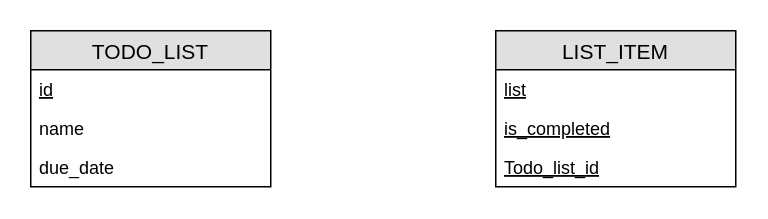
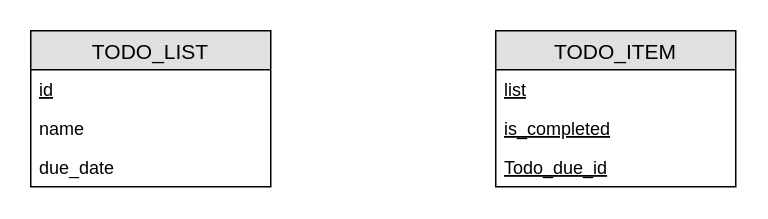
  <mxCell id="0" />
  <mxCell id="1" parent="0" />
  <mxCell id="2" value="TODO_LIST" style="swimlane;fontStyle=0;childLayout=stackLayout;horizontal=1;startSize=26;fillColor=#e0e0e0;horizontalStack=0;resizeParent=1;resizeParentMax=0;resizeLast=0;collapsible=1;marginBottom=0;swimlaneFillColor=#ffffff;align=center;fontSize=14;" vertex="1" parent="1"><mxGeometry x="20" y="20" width="160" height="104" as="geometry" /></mxCell>
  <mxCell id="3" value="id" style="text;strokeColor=none;fillColor=none;spacingLeft=4;spacingRight=4;overflow=hidden;rotatable=0;points=[[0,0.5],[1,0.5]];portConstraint=eastwest;fontSize=12;fontStyle=4" vertex="1" parent="2"><mxGeometry y="26" width="160" height="26" as="geometry" /></mxCell>
  <mxCell id="4" value="name" style="text;strokeColor=none;fillColor=none;spacingLeft=4;spacingRight=4;overflow=hidden;rotatable=0;points=[[0,0.5],[1,0.5]];portConstraint=eastwest;fontSize=12;" vertex="1" parent="2"><mxGeometry y="52" width="160" height="26" as="geometry" /></mxCell>
  <mxCell id="5" value="due_date" style="text;strokeColor=none;fillColor=none;spacingLeft=4;spacingRight=4;overflow=hidden;rotatable=0;points=[[0,0.5],[1,0.5]];portConstraint=eastwest;fontSize=12;" vertex="1" parent="2"><mxGeometry y="78" width="160" height="26" as="geometry" /></mxCell>
- <mxCell id="6" value="LIST_ITEM" style="swimlane;fontStyle=0;childLayout=stackLayout;horizontal=1;startSize=26;fillColor=#e0e0e0;horizontalStack=0;resizeParent=1;resizeParentMax=0;resizeLast=0;collapsible=1;marginBottom=0;swimlaneFillColor=#ffffff;align=center;fontSize=14;" vertex="1" parent="1"><mxGeometry x="330" y="20" width="160" height="104" as="geometry" /></mxCell>
+ <mxCell id="6" value="TODO_ITEM" style="swimlane;fontStyle=0;childLayout=stackLayout;horizontal=1;startSize=26;fillColor=#e0e0e0;horizontalStack=0;resizeParent=1;resizeParentMax=0;resizeLast=0;collapsible=1;marginBottom=0;swimlaneFillColor=#ffffff;align=center;fontSize=14;" vertex="1" parent="1"><mxGeometry x="330" y="20" width="160" height="104" as="geometry" /></mxCell>
  <mxCell id="7" value="list" style="text;strokeColor=none;fillColor=none;spacingLeft=4;spacingRight=4;overflow=hidden;rotatable=0;points=[[0,0.5],[1,0.5]];portConstraint=eastwest;fontSize=12;fontStyle=4" vertex="1" parent="6"><mxGeometry y="26" width="160" height="26" as="geometry" /></mxCell>
  <mxCell id="8" value="is_completed" style="text;strokeColor=none;fillColor=none;spacingLeft=4;spacingRight=4;overflow=hidden;rotatable=0;points=[[0,0.5],[1,0.5]];portConstraint=eastwest;fontSize=12;fontStyle=4" vertex="1" parent="6"><mxGeometry y="52" width="160" height="26" as="geometry" /></mxCell>
- <mxCell id="9" value="Todo_list_id" style="text;strokeColor=none;fillColor=none;spacingLeft=4;spacingRight=4;overflow=hidden;rotatable=0;points=[[0,0.5],[1,0.5]];portConstraint=eastwest;fontSize=12;fontStyle=4" vertex="1" parent="6"><mxGeometry y="78" width="160" height="26" as="geometry" /></mxCell>
+ <mxCell id="9" value="Todo_due_id" style="text;strokeColor=none;fillColor=none;spacingLeft=4;spacingRight=4;overflow=hidden;rotatable=0;points=[[0,0.5],[1,0.5]];portConstraint=eastwest;fontSize=12;fontStyle=4" vertex="1" parent="6"><mxGeometry y="78" width="160" height="26" as="geometry" /></mxCell>
